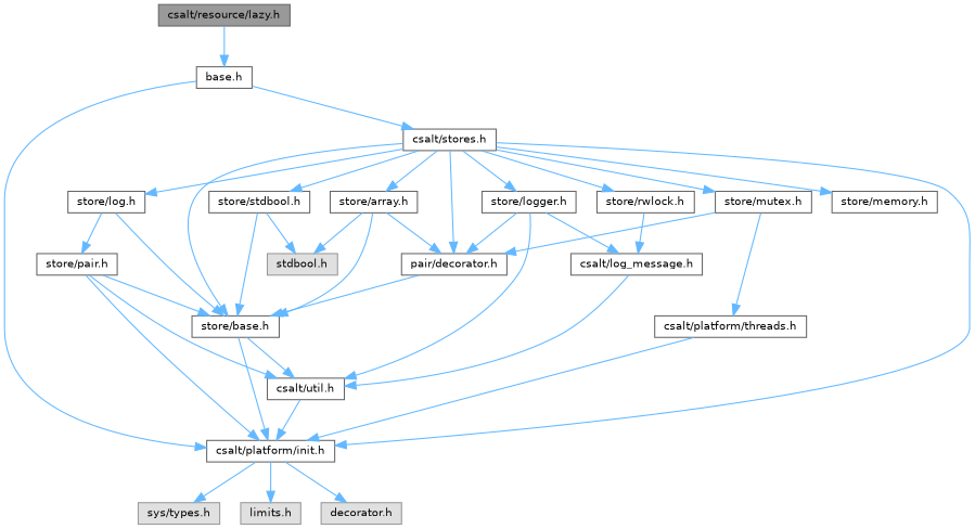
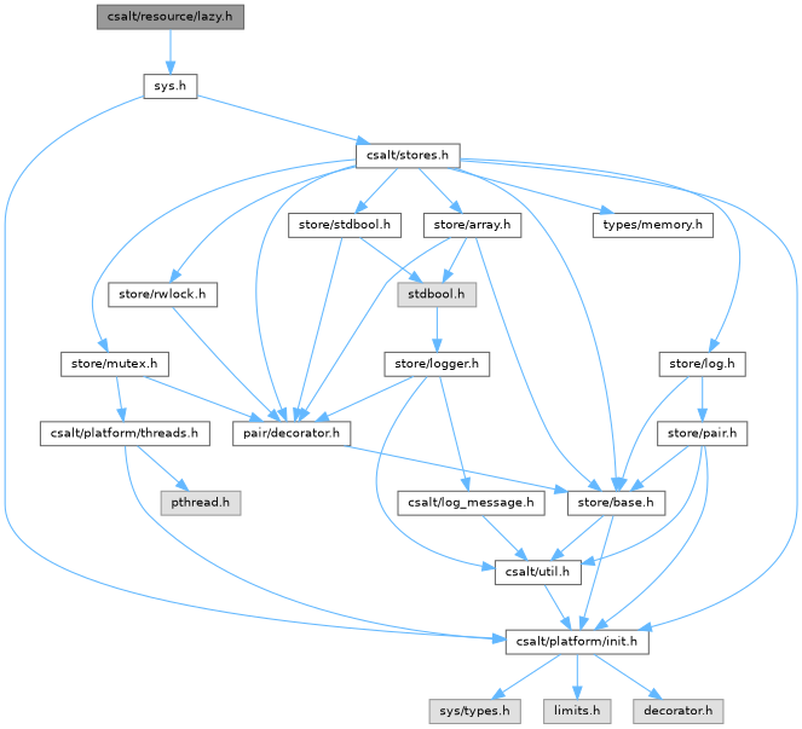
  digraph {
    node [color=grey40 fillcolor=white fontname=Helvetica fontsize=10 shape=box style=filled]
    edge [color=steelblue1 fontname=Helvetica fontsize=10 labelfontname=Helvetica labelfontsize=10 style=solid]
    n1 [color=gray40 fillcolor=grey60 fontcolor=black height=0.2 label="csalt/resource/lazy.h" width=0.4]
-   n2 [height=0.2 label="base.h" width=0.4]
+   n2 [height=0.2 label="sys.h" width=0.4]
    n3 [height=0.2 label="csalt/stores.h" width=0.4]
    n4 [height=0.2 label="csalt/platform/init.h" width=0.4]
    n5 [height=0.2 label="store/base.h" width=0.4]
-   n6 [height=0.2 label="store/memory.h" width=0.4]
+   n6 [height=0.2 label="types/memory.h" width=0.4]
    n7 [height=0.2 label="store/stdbool.h" width=0.4]
    n8 [height=0.2 label="store/log.h" width=0.4]
    n9 [height=0.2 label="pair/decorator.h" width=0.4]
    n10 [height=0.2 label="store/logger.h" width=0.4]
    n11 [height=0.2 label="store/array.h" width=0.4]
    n12 [height=0.2 label="store/mutex.h" width=0.4]
    n13 [height=0.2 label="store/rwlock.h" width=0.4]
    n14 [color=grey60 fillcolor="#E0E0E0" height=0.2 label="sys/types.h" width=0.4]
    n15 [color=grey60 fillcolor="#E0E0E0" height=0.2 label="limits.h" width=0.4]
    n16 [color=grey60 fillcolor="#E0E0E0" height=0.2 label="decorator.h" width=0.4]
    n17 [height=0.2 label="csalt/util.h" width=0.4]
    n18 [height=0.2 label="store/pair.h" width=0.4]
    n19 [color=grey60 fillcolor="#E0E0E0" height=0.2 label="stdbool.h" width=0.4]
    n20 [height=0.2 label="csalt/log_message.h" width=0.4]
    n21 [height=0.2 label="csalt/platform/threads.h" width=0.4]
+   n22 [color=grey60 fillcolor="#E0E0E0" height=0.2 label="pthread.h" width=0.4]
    n1 -> n2
    n2 -> n3
    n2 -> n4
    n3 -> n4
    n3 -> n5
    n3 -> n6
    n3 -> n7
    n3 -> n8
    n3 -> n9
-   n3 -> n10
+   n19 -> n10
    n3 -> n11
    n3 -> n12
    n3 -> n13
    n4 -> n14
    n4 -> n15
    n4 -> n16
    n5 -> n4
    n5 -> n17
-   n7 -> n5
+   n7 -> n9
    n7 -> n19
    n8 -> n5
    n8 -> n18
    n9 -> n5
    n10 -> n9
    n10 -> n17
    n10 -> n20
    n11 -> n5
    n11 -> n9
    n11 -> n19
    n12 -> n9
    n12 -> n21
-   n13 -> n20
+   n13 -> n9
    n17 -> n4
    n18 -> n4
    n18 -> n5
    n18 -> n17
    n20 -> n17
    n21 -> n4
+   n21 -> n22
  }
